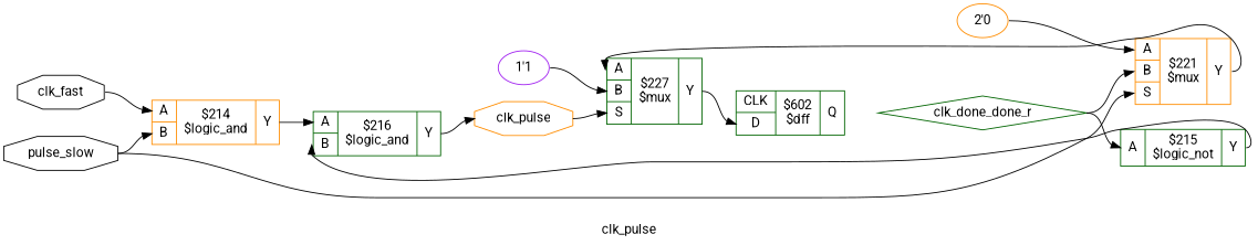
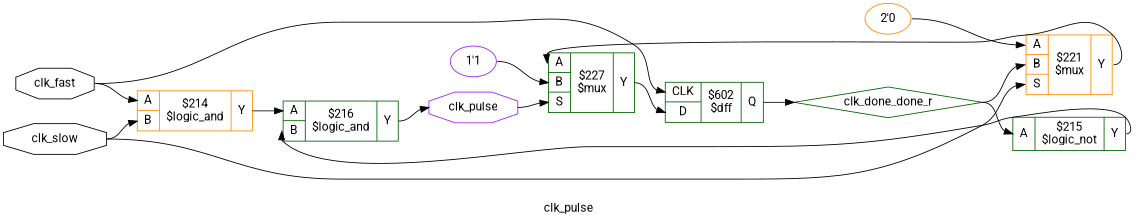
  digraph {
    fontname=Roboto
    label=clk_pulse
    rankdir=LR
    remincross=true
    node [color=darkgreen fontname=Roboto shape=record]
    edge [color=black fontname=Roboto headport="p9:w" tailport=e]
    n1 [color=black fontcolor=black label=clk_fast shape=octagon]
    n2 [color=darkorange label="{{<p9> A|<p10> B}|$214\n$logic_and|{<p11> Y}}"]
    n3 [label="{{<p15> CLK|<p16> D}|$602\n$dff|{<p17> Q}}"]
    n4 [label="{{<p9> A|<p10> B}|$216\n$logic_and|{<p11> Y}}"]
    n5 [fontcolor=black label=clk_done_done_r shape=diamond]
-   n6 [color=darkorange fontcolor=black label=clk_pulse shape=octagon]
+   n6 [color=purple fontcolor=black label=clk_pulse shape=octagon]
    n7 [label="{{<p9> A|<p10> B|<p19> S}|$227\n$mux|{<p11> Y}}"]
-   n8 [color=black fontcolor=black label=pulse_slow shape=octagon]
+   n8 [color=black fontcolor=black label=clk_slow shape=octagon]
    n9 [color=darkorange label="{{<p9> A|<p10> B|<p19> S}|$221\n$mux|{<p11> Y}}"]
    n10 [label="{{<p9> A}|$215\n$logic_not|{<p11> Y}}"]
    n11 [color=darkorange label="2'0" shape=""]
    n12 [color=purple label="1'1" shape=""]
    n1 -> n2
+   n1 -> n3 [headport="p15:w"]
    n2 -> n4 [tailport="p11:e"]
+   n3 -> n5 [headport=w tailport="p17:e"]
    n4 -> n6 [headport=w tailport="p11:e"]
    n5 -> n9 [headport="p10:w"]
    n5 -> n10
    n6 -> n7 [headport="p19:w"]
    n7 -> n3 [headport="p16:w" tailport="p11:e"]
    n8 -> n2 [headport="p10:w"]
    n8 -> n9 [headport="p19:w"]
    n9 -> n7 [tailport="p11:e"]
    n10 -> n4 [headport="p10:w" tailport="p11:e"]
    n11 -> n9
    n12 -> n7 [headport="p10:w"]
  }
